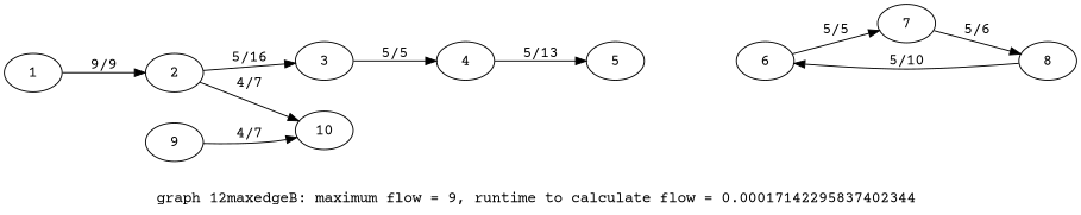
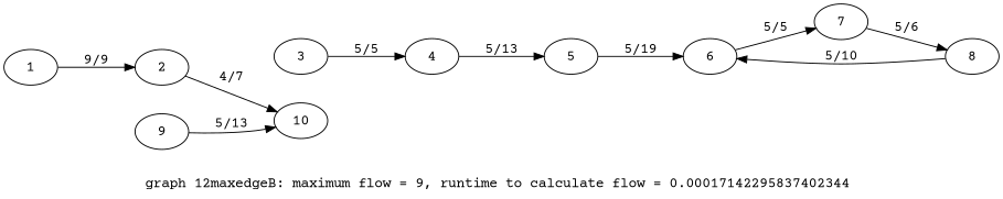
  digraph {
    fontname="Courier Prime"
    label="graph 12maxedgeB: maximum flow = 9, runtime to calculate flow = 0.00017142295837402344 "
    rankdir=LR
    node [fontname="Courier Prime"]
    edge [fontname="Courier Prime"]
    1
    2
    3
    10
    4
    5
    6
    7
    8
    9
    1 -> 2 [label=" 9/9 "]
-   2 -> 3 [label=" 5/16 "]
    2 -> 10 [label=" 4/7 "]
    3 -> 4 [label=" 5/5 "]
    4 -> 5 [label=" 5/13 "]
+   5 -> 6 [label=" 5/19 "]
    6 -> 7 [label=" 5/5 "]
    7 -> 8 [label=" 5/6 "]
    8 -> 6 [label=" 5/10 "]
-   9 -> 10 [label=" 4/7 "]
+   9 -> 10 [label=" 5/13 "]
  }
